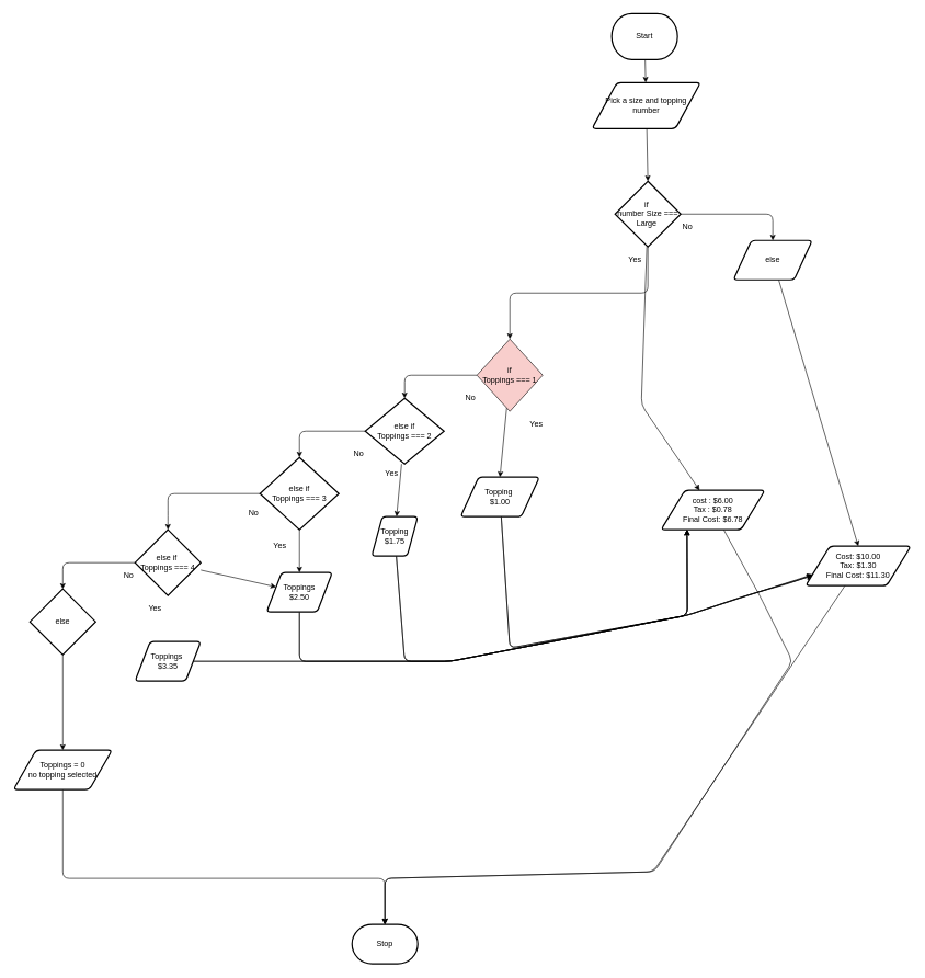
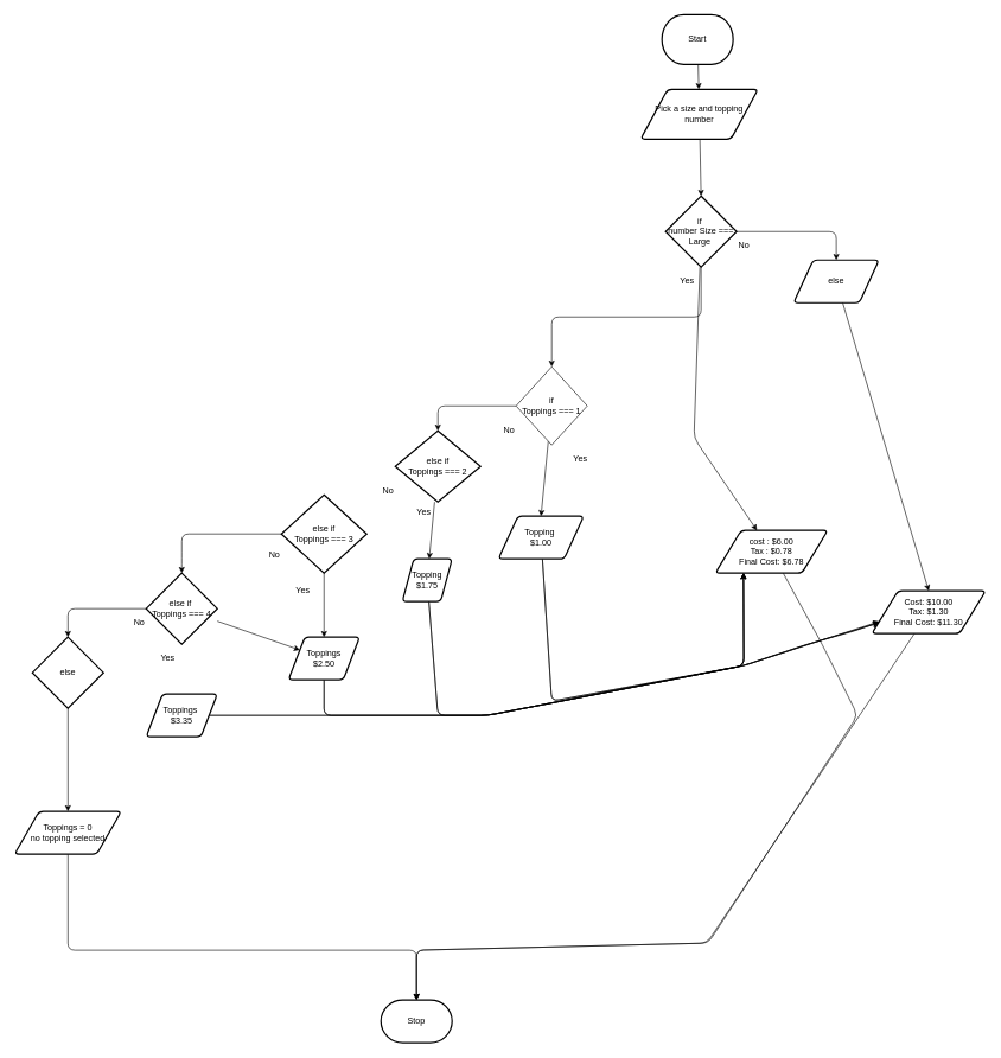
  <mxCell id="0" />
  <mxCell id="1" parent="0" />
  <mxCell id="2" style="edgeStyle=none;html=1;" parent="1" source="3" target="6" edge="1"><mxGeometry relative="1" as="geometry" /></mxCell>
  <mxCell id="3" value="Start" style="strokeWidth=2;html=1;shape=mxgraph.flowchart.terminator;whiteSpace=wrap;" parent="1" vertex="1"><mxGeometry x="930" y="20" width="100" height="70" as="geometry" /></mxCell>
  <mxCell id="4" value="Stop" style="strokeWidth=2;html=1;shape=mxgraph.flowchart.terminator;whiteSpace=wrap;" parent="1" vertex="1"><mxGeometry x="535" y="1405" width="100" height="60" as="geometry" /></mxCell>
  <mxCell id="5" style="edgeStyle=none;html=1;entryX=0.5;entryY=0;entryDx=0;entryDy=0;entryPerimeter=0;" parent="1" source="6" target="10" edge="1"><mxGeometry relative="1" as="geometry" /></mxCell>
  <mxCell id="6" value="Pick a size and topping number" style="shape=parallelogram;html=1;strokeWidth=2;perimeter=parallelogramPerimeter;whiteSpace=wrap;rounded=1;arcSize=12;size=0.23;" parent="1" vertex="1"><mxGeometry x="900" y="125" width="165" height="70" as="geometry" /></mxCell>
  <mxCell id="7" style="edgeStyle=none;html=1;entryX=0.5;entryY=0;entryDx=0;entryDy=0;" parent="1" source="10" edge="1" target="14"><mxGeometry relative="1" as="geometry"><mxPoint x="1185" y="325" as="targetPoint" /><Array as="points"><mxPoint x="1175" y="325" /></Array></mxGeometry></mxCell>
  <mxCell id="8" style="edgeStyle=none;html=1;entryX=0.5;entryY=0;entryDx=0;entryDy=0;exitX=0.5;exitY=1;exitDx=0;exitDy=0;exitPerimeter=0;" edge="1" parent="1" source="10" target="21"><mxGeometry relative="1" as="geometry"><Array as="points"><mxPoint x="985" y="445" /><mxPoint x="775" y="445" /></Array></mxGeometry></mxCell>
  <mxCell id="9" style="edgeStyle=none;html=1;" edge="1" parent="1" source="10" target="16"><mxGeometry relative="1" as="geometry"><Array as="points"><mxPoint x="975" y="615" /></Array></mxGeometry></mxCell>
  <mxCell id="10" value="if&amp;nbsp;&lt;br&gt;number Size === Large&amp;nbsp;" style="strokeWidth=2;html=1;shape=mxgraph.flowchart.decision;whiteSpace=wrap;" parent="1" vertex="1"><mxGeometry y="275" width="100" height="100" as="geometry" x="935" /></mxCell>
  <mxCell id="11" value="No" style="text;html=1;align=center;verticalAlign=middle;resizable=0;points=[];autosize=1;strokeColor=none;fillColor=none;" parent="1" vertex="1"><mxGeometry x="1025" y="330" width="40" height="30" as="geometry" /></mxCell>
  <mxCell id="12" value="Yes" style="text;html=1;align=center;verticalAlign=middle;resizable=0;points=[];autosize=1;strokeColor=none;fillColor=none;" parent="1" vertex="1"><mxGeometry x="945" y="380" width="40" height="30" as="geometry" /></mxCell>
  <mxCell id="13" style="edgeStyle=none;html=1;entryX=0.5;entryY=0;entryDx=0;entryDy=0;" edge="1" parent="1" source="14" target="18"><mxGeometry relative="1" as="geometry" /></mxCell>
  <mxCell id="14" value="else" style="shape=parallelogram;html=1;strokeWidth=2;perimeter=parallelogramPerimeter;whiteSpace=wrap;rounded=1;arcSize=12;size=0.23;" parent="1" vertex="1"><mxGeometry x="1115" y="365" width="120" height="60" as="geometry" /></mxCell>
  <mxCell id="15" style="edgeStyle=none;html=1;entryX=0.5;entryY=0;entryDx=0;entryDy=0;entryPerimeter=0;" edge="1" parent="1" source="16" target="4"><mxGeometry relative="1" as="geometry"><mxPoint x="585" y="1375" as="targetPoint" /><Array as="points"><mxPoint x="1155" y="905" /><mxPoint x="1205" y="1005" /><mxPoint x="995" y="1325" /><mxPoint x="585" y="1335" /></Array></mxGeometry></mxCell>
  <mxCell id="16" value="cost : $6.00&lt;br&gt;Tax : $0.78&lt;br&gt;Final Cost: $6.78" style="shape=parallelogram;html=1;strokeWidth=2;perimeter=parallelogramPerimeter;whiteSpace=wrap;rounded=1;arcSize=12;size=0.23;" vertex="1" parent="1"><mxGeometry x="1005" y="745" width="158" height="60" as="geometry" /></mxCell>
  <mxCell id="17" style="edgeStyle=none;html=1;entryX=0.5;entryY=0;entryDx=0;entryDy=0;entryPerimeter=0;" edge="1" parent="1" source="18" target="4"><mxGeometry relative="1" as="geometry"><Array as="points"><mxPoint x="993" y="1325" /><mxPoint x="585" y="1335" /></Array></mxGeometry></mxCell>
  <mxCell id="18" value="Cost: $10.00&lt;br&gt;Tax: $1.30&lt;br&gt;Final Cost: $11.30" style="shape=parallelogram;html=1;strokeWidth=2;perimeter=parallelogramPerimeter;whiteSpace=wrap;rounded=1;arcSize=12;size=0.23;" vertex="1" parent="1"><mxGeometry x="1225" y="830" width="160" height="60" as="geometry" /></mxCell>
  <mxCell id="19" style="edgeStyle=none;html=1;entryX=0.5;entryY=0;entryDx=0;entryDy=0;entryPerimeter=0;" edge="1" parent="1" source="21" target="29"><mxGeometry relative="1" as="geometry"><mxPoint x="615" y="605" as="targetPoint" /><Array as="points"><mxPoint x="615" y="570" /></Array></mxGeometry></mxCell>
  <mxCell id="20" style="edgeStyle=none;html=1;entryX=0.5;entryY=0;entryDx=0;entryDy=0;" edge="1" parent="1" source="21" target="26"><mxGeometry relative="1" as="geometry"><mxPoint x="775" y="695" as="targetPoint" /></mxGeometry></mxCell>
- <mxCell id="21" value="if &lt;br&gt;Toppings === 1" style="rhombus;whiteSpace=wrap;html=1;fillColor=#f8cecc;" vertex="1" parent="1"><mxGeometry x="725" y="515" width="100" height="110" as="geometry" /></mxCell>
+ <mxCell id="21" value="if &lt;br&gt;Toppings === 1" style="rhombus;whiteSpace=wrap;html=1;" vertex="1" parent="1"><mxGeometry x="725" y="515" width="100" height="110" as="geometry" /></mxCell>
  <mxCell id="22" value="Yes" style="text;html=1;align=center;verticalAlign=middle;resizable=0;points=[];autosize=1;strokeColor=none;fillColor=none;" vertex="1" parent="1"><mxGeometry x="795" y="630" width="40" height="30" as="geometry" /></mxCell>
  <mxCell id="23" value="No" style="text;html=1;align=center;verticalAlign=middle;resizable=0;points=[];autosize=1;strokeColor=none;fillColor=none;" vertex="1" parent="1"><mxGeometry x="695" y="590" width="40" height="30" as="geometry" /></mxCell>
  <mxCell id="24" style="edgeStyle=none;html=1;entryX=0.25;entryY=1;entryDx=0;entryDy=0;" edge="1" parent="1" source="26" target="16"><mxGeometry relative="1" as="geometry"><Array as="points"><mxPoint x="775" y="985" /><mxPoint x="1045" y="935" /></Array></mxGeometry></mxCell>
  <mxCell id="25" style="edgeStyle=none;html=1;entryX=0;entryY=0.75;entryDx=0;entryDy=0;" edge="1" parent="1" source="26" target="18"><mxGeometry relative="1" as="geometry"><mxPoint x="1225" y="885" as="targetPoint" /><Array as="points"><mxPoint x="775" y="985" /><mxPoint x="1045" y="935" /></Array></mxGeometry></mxCell>
  <mxCell id="26" value="Topping&amp;nbsp;&lt;br&gt;$1.00" style="shape=parallelogram;html=1;strokeWidth=2;perimeter=parallelogramPerimeter;whiteSpace=wrap;rounded=1;arcSize=12;size=0.23;" vertex="1" parent="1"><mxGeometry x="700" y="725" width="120" height="60" as="geometry" /></mxCell>
- <mxCell id="27" style="edgeStyle=none;html=1;entryX=0.5;entryY=0;entryDx=0;entryDy=0;entryPerimeter=0;" edge="1" parent="1" source="29" target="34"><mxGeometry relative="1" as="geometry"><mxPoint x="455" y="685" as="targetPoint" /><Array as="points"><mxPoint x="455" y="655" /></Array></mxGeometry></mxCell>
  <mxCell id="28" style="edgeStyle=none;html=1;" edge="1" parent="1" source="29" target="37"><mxGeometry relative="1" as="geometry"><mxPoint x="615" y="765" as="targetPoint" /></mxGeometry></mxCell>
  <mxCell id="29" value="else if&lt;br&gt;Toppings === 2" style="strokeWidth=2;html=1;shape=mxgraph.flowchart.decision;whiteSpace=wrap;" vertex="1" parent="1"><mxGeometry x="555" y="605" width="120" height="100" as="geometry" /></mxCell>
  <mxCell id="30" value="Yes" style="text;html=1;align=center;verticalAlign=middle;resizable=0;points=[];autosize=1;strokeColor=none;fillColor=none;" vertex="1" parent="1"><mxGeometry x="575" y="705" width="40" height="30" as="geometry" /></mxCell>
  <mxCell id="31" value="No&lt;br&gt;" style="text;html=1;align=center;verticalAlign=middle;resizable=0;points=[];autosize=1;strokeColor=none;fillColor=none;" vertex="1" parent="1"><mxGeometry x="525" y="675" width="40" height="30" as="geometry" /></mxCell>
  <mxCell id="32" style="edgeStyle=none;html=1;entryX=0.5;entryY=0;entryDx=0;entryDy=0;entryPerimeter=0;" edge="1" parent="1" source="34" target="45"><mxGeometry relative="1" as="geometry"><mxPoint x="255" y="815" as="targetPoint" /><Array as="points"><mxPoint x="255" y="750" /><mxPoint x="255" y="785" /></Array></mxGeometry></mxCell>
  <mxCell id="33" style="edgeStyle=none;html=1;entryX=0.5;entryY=0;entryDx=0;entryDy=0;" edge="1" parent="1" source="34" target="42"><mxGeometry relative="1" as="geometry"><mxPoint x="455" y="875" as="targetPoint" /></mxGeometry></mxCell>
  <mxCell id="34" value="else if&lt;br&gt;Toppings === 3" style="strokeWidth=2;html=1;shape=mxgraph.flowchart.decision;whiteSpace=wrap;" vertex="1" parent="1"><mxGeometry x="395" y="695" width="120" height="110" as="geometry" /></mxCell>
  <mxCell id="35" style="edgeStyle=none;html=1;entryX=0.25;entryY=1;entryDx=0;entryDy=0;" edge="1" parent="1" source="37" target="16"><mxGeometry relative="1" as="geometry"><Array as="points"><mxPoint x="615" y="1005" /><mxPoint x="685" y="1005" /><mxPoint x="1045" y="935" /></Array></mxGeometry></mxCell>
  <mxCell id="36" style="edgeStyle=none;html=1;" edge="1" parent="1" source="37"><mxGeometry relative="1" as="geometry"><mxPoint x="1235" y="875" as="targetPoint" /><Array as="points"><mxPoint x="615" y="1005" /><mxPoint x="685" y="1005" /><mxPoint x="1045" y="935" /><mxPoint x="1135" y="905" /></Array></mxGeometry></mxCell>
  <mxCell id="37" value="Topping&lt;br&gt;$1.75" style="shape=parallelogram;html=1;strokeWidth=2;perimeter=parallelogramPerimeter;whiteSpace=wrap;rounded=1;arcSize=12;size=0.23;" vertex="1" parent="1"><mxGeometry x="565" y="785" width="70" height="60" as="geometry" /></mxCell>
  <mxCell id="38" value="Yes" style="text;html=1;align=center;verticalAlign=middle;resizable=0;points=[];autosize=1;strokeColor=none;fillColor=none;" vertex="1" parent="1"><mxGeometry x="405" y="815" width="40" height="30" as="geometry" /></mxCell>
  <mxCell id="39" value="No" style="text;html=1;align=center;verticalAlign=middle;resizable=0;points=[];autosize=1;strokeColor=none;fillColor=none;" vertex="1" parent="1"><mxGeometry x="365" y="765" width="40" height="30" as="geometry" /></mxCell>
  <mxCell id="40" style="edgeStyle=none;html=1;entryX=0.25;entryY=1;entryDx=0;entryDy=0;" edge="1" parent="1" source="42" target="16"><mxGeometry relative="1" as="geometry"><Array as="points"><mxPoint x="455" y="1005" /><mxPoint x="685" y="1005" /><mxPoint x="1045" y="935" /></Array></mxGeometry></mxCell>
  <mxCell id="41" style="edgeStyle=none;html=1;" edge="1" parent="1" source="42"><mxGeometry relative="1" as="geometry"><mxPoint x="1235" y="875" as="targetPoint" /><Array as="points"><mxPoint x="455" y="1005" /><mxPoint x="685" y="1005" /><mxPoint x="1045" y="935" /><mxPoint x="1135" y="905" /></Array></mxGeometry></mxCell>
- <mxCell id="42" value="Toppings&lt;br&gt;$2.50" style="shape=parallelogram;html=1;strokeWidth=2;perimeter=parallelogramPerimeter;whiteSpace=wrap;rounded=1;arcSize=12;size=0.23;" vertex="1" parent="1"><mxGeometry x="405" y="870" width="100" height="60" as="geometry" /></mxCell>
+ <mxCell id="42" value="Toppings&lt;br&gt;$2.50" style="shape=parallelogram;html=1;strokeWidth=2;perimeter=parallelogramPerimeter;whiteSpace=wrap;rounded=1;arcSize=12;size=0.23;" vertex="1" parent="1"><mxGeometry x="405" y="895" width="100" height="60" as="geometry" /></mxCell>
  <mxCell id="43" style="edgeStyle=none;html=1;" edge="1" parent="1" source="45" target="42"><mxGeometry relative="1" as="geometry"><mxPoint x="255" y="965" as="targetPoint" /></mxGeometry></mxCell>
  <mxCell id="44" style="edgeStyle=none;html=1;" edge="1" parent="1" source="45" target="52"><mxGeometry relative="1" as="geometry"><mxPoint x="95" y="895" as="targetPoint" /><Array as="points"><mxPoint x="95" y="855" /></Array></mxGeometry></mxCell>
  <mxCell id="45" value="else if&amp;nbsp;&lt;br&gt;Toppings === 4" style="strokeWidth=2;html=1;shape=mxgraph.flowchart.decision;whiteSpace=wrap;" vertex="1" parent="1"><mxGeometry x="205" y="805" width="100" height="100" as="geometry" /></mxCell>
  <mxCell id="46" value="Yes" style="text;html=1;align=center;verticalAlign=middle;resizable=0;points=[];autosize=1;strokeColor=none;fillColor=none;" vertex="1" parent="1"><mxGeometry x="215" y="910" width="40" height="30" as="geometry" /></mxCell>
  <mxCell id="47" value="No" style="text;html=1;align=center;verticalAlign=middle;resizable=0;points=[];autosize=1;strokeColor=none;fillColor=none;" vertex="1" parent="1"><mxGeometry x="175" y="860" width="40" height="30" as="geometry" /></mxCell>
  <mxCell id="48" style="edgeStyle=none;html=1;entryX=0.25;entryY=1;entryDx=0;entryDy=0;" edge="1" parent="1" source="50" target="16"><mxGeometry relative="1" as="geometry"><Array as="points"><mxPoint x="685" y="1005" /><mxPoint x="1045" y="935" /></Array></mxGeometry></mxCell>
  <mxCell id="49" style="edgeStyle=none;html=1;entryX=0;entryY=0.75;entryDx=0;entryDy=0;" edge="1" parent="1" source="50" target="18"><mxGeometry relative="1" as="geometry"><mxPoint x="1225" y="895" as="targetPoint" /><Array as="points"><mxPoint x="685" y="1005" /><mxPoint x="1045" y="935" /><mxPoint x="1135" y="905" /><mxPoint x="1205" y="885" /></Array></mxGeometry></mxCell>
  <mxCell id="50" value="Toppings&amp;nbsp;&lt;br&gt;$3.35" style="shape=parallelogram;html=1;strokeWidth=2;perimeter=parallelogramPerimeter;whiteSpace=wrap;rounded=1;arcSize=12;size=0.23;" vertex="1" parent="1"><mxGeometry x="205" y="975" width="100" height="60" as="geometry" /></mxCell>
  <mxCell id="51" style="edgeStyle=none;html=1;" edge="1" parent="1" source="52" target="54"><mxGeometry relative="1" as="geometry"><mxPoint x="95" y="1085" as="targetPoint" /></mxGeometry></mxCell>
  <mxCell id="52" value="else" style="strokeWidth=2;html=1;shape=mxgraph.flowchart.decision;whiteSpace=wrap;" vertex="1" parent="1"><mxGeometry x="45" y="895" width="100" height="100" as="geometry" /></mxCell>
  <mxCell id="53" style="edgeStyle=none;html=1;entryX=0.5;entryY=0;entryDx=0;entryDy=0;entryPerimeter=0;" edge="1" parent="1" source="54" target="4"><mxGeometry relative="1" as="geometry"><mxPoint x="485" y="1095" as="targetPoint" /><Array as="points"><mxPoint x="95" y="1335" /><mxPoint x="585" y="1335" /></Array></mxGeometry></mxCell>
  <mxCell id="54" value="Toppings = 0&lt;br&gt;no topping selected" style="shape=parallelogram;html=1;strokeWidth=2;perimeter=parallelogramPerimeter;whiteSpace=wrap;rounded=1;arcSize=12;size=0.23;" vertex="1" parent="1"><mxGeometry x="20" y="1140" width="150" height="60" as="geometry" /></mxCell>
